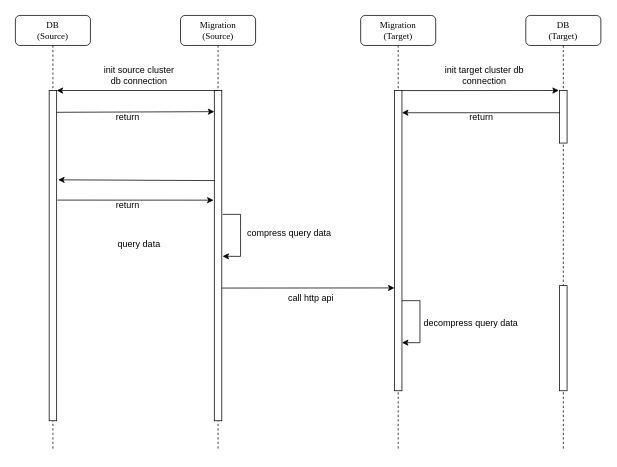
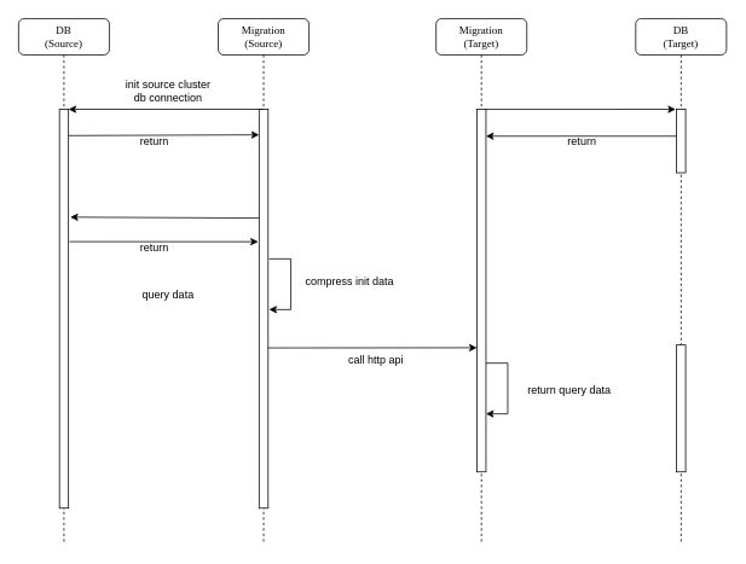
  <mxCell id="0" />
  <mxCell id="1" parent="0" />
  <mxCell id="2" value="Migration&lt;br&gt;(Target)" style="shape=umlLifeline;perimeter=lifelinePerimeter;whiteSpace=wrap;html=1;container=1;collapsible=0;recursiveResize=0;outlineConnect=0;rounded=1;shadow=0;comic=0;labelBackgroundColor=none;strokeWidth=1;fontFamily=Verdana;fontSize=12;align=center;" parent="1" vertex="1"><mxGeometry x="480" y="20" width="100" height="580" as="geometry" /></mxCell>
  <mxCell id="3" value="" style="html=1;points=[];perimeter=orthogonalPerimeter;rounded=0;shadow=0;comic=0;labelBackgroundColor=none;strokeWidth=1;fontFamily=Verdana;fontSize=12;align=center;" parent="2" vertex="1"><mxGeometry x="45" y="100" width="10" height="400" as="geometry" /></mxCell>
  <mxCell id="4" value="DB&lt;br&gt;(Source)" style="shape=umlLifeline;perimeter=lifelinePerimeter;whiteSpace=wrap;html=1;container=1;collapsible=0;recursiveResize=0;outlineConnect=0;rounded=1;shadow=0;comic=0;labelBackgroundColor=none;strokeWidth=1;fontFamily=Verdana;fontSize=12;align=center;" parent="1" vertex="1"><mxGeometry x="20" y="20" width="100" height="580" as="geometry" /></mxCell>
  <mxCell id="5" value="" style="html=1;points=[];perimeter=orthogonalPerimeter;rounded=0;shadow=0;comic=0;labelBackgroundColor=none;strokeWidth=1;fontFamily=Verdana;fontSize=12;align=center;" parent="4" vertex="1"><mxGeometry x="45" y="100" width="10" height="440" as="geometry" /></mxCell>
  <mxCell id="6" value="DB&lt;br&gt;(Target)" style="shape=umlLifeline;perimeter=lifelinePerimeter;whiteSpace=wrap;html=1;container=1;collapsible=0;recursiveResize=0;outlineConnect=0;rounded=1;shadow=0;comic=0;labelBackgroundColor=none;strokeWidth=1;fontFamily=Verdana;fontSize=12;align=center;" parent="1" vertex="1"><mxGeometry x="700" y="20" width="100" height="580" as="geometry" /></mxCell>
  <mxCell id="7" value="Migration&lt;br&gt;(Source)" style="shape=umlLifeline;perimeter=lifelinePerimeter;whiteSpace=wrap;html=1;container=1;collapsible=0;recursiveResize=0;outlineConnect=0;rounded=1;shadow=0;comic=0;labelBackgroundColor=none;strokeWidth=1;fontFamily=Verdana;fontSize=12;align=center;" parent="1" vertex="1"><mxGeometry x="240" y="20" width="100" height="580" as="geometry" /></mxCell>
  <mxCell id="8" value="" style="html=1;points=[];perimeter=orthogonalPerimeter;rounded=0;shadow=0;comic=0;labelBackgroundColor=none;strokeWidth=1;fontFamily=Verdana;fontSize=12;align=center;" parent="7" vertex="1"><mxGeometry x="45" y="100" width="10" height="440" as="geometry" /></mxCell>
  <mxCell id="9" value="" style="endArrow=classic;html=1;exitX=1.1;exitY=0.375;exitDx=0;exitDy=0;exitPerimeter=0;entryX=1.1;entryY=0.502;entryDx=0;entryDy=0;entryPerimeter=0;rounded=0;" edge="1" parent="7" source="8" target="8"><mxGeometry width="50" height="50" relative="1" as="geometry"><mxPoint x="150" y="340" as="sourcePoint" /><mxPoint x="170" y="420" as="targetPoint" /><Array as="points"><mxPoint x="80" y="265" /><mxPoint x="80" y="321" /></Array></mxGeometry></mxCell>
  <mxCell id="10" value="" style="html=1;points=[];perimeter=orthogonalPerimeter;rounded=0;shadow=0;comic=0;labelBackgroundColor=none;strokeWidth=1;fontFamily=Verdana;fontSize=12;align=center;" parent="1" vertex="1"><mxGeometry x="745" y="120" width="10" height="70" as="geometry" /></mxCell>
  <mxCell id="11" value="" style="html=1;points=[];perimeter=orthogonalPerimeter;rounded=0;shadow=0;comic=0;labelBackgroundColor=none;strokeWidth=1;fontFamily=Verdana;fontSize=12;align=center;" parent="1" vertex="1"><mxGeometry x="745" y="380" width="10" height="140" as="geometry" /></mxCell>
  <mxCell id="12" value="init source cluster db connection" style="text;html=1;strokeColor=none;fillColor=none;align=center;verticalAlign=middle;whiteSpace=wrap;rounded=0;" vertex="1" parent="1"><mxGeometry x="130" y="90" width="110" height="20" as="geometry" /></mxCell>
  <mxCell id="13" value="" style="endArrow=classic;html=1;exitX=0.5;exitY=0;exitDx=0;exitDy=0;exitPerimeter=0;" edge="1" parent="1" source="8"><mxGeometry width="50" height="50" relative="1" as="geometry"><mxPoint x="282" y="121" as="sourcePoint" /><mxPoint x="75" y="120" as="targetPoint" /></mxGeometry></mxCell>
  <mxCell id="14" value="" style="endArrow=classic;html=1;exitX=1;exitY=0.066;exitDx=0;exitDy=0;exitPerimeter=0;entryX=0;entryY=0.064;entryDx=0;entryDy=0;entryPerimeter=0;" edge="1" parent="1" source="5" target="8"><mxGeometry width="50" height="50" relative="1" as="geometry"><mxPoint x="-100" y="240" as="sourcePoint" /><mxPoint x="280" y="149" as="targetPoint" /></mxGeometry></mxCell>
  <mxCell id="15" value="" style="endArrow=classic;html=1;exitX=1;exitY=0.009;exitDx=0;exitDy=0;exitPerimeter=0;entryX=-0.1;entryY=0;entryDx=0;entryDy=0;entryPerimeter=0;" edge="1" parent="1" target="10"><mxGeometry width="50" height="50" relative="1" as="geometry"><mxPoint x="535" y="120.07" as="sourcePoint" /><mxPoint x="740" y="120" as="targetPoint" /></mxGeometry></mxCell>
- <mxCell id="16" value="init target cluster db connection" style="text;html=1;strokeColor=none;fillColor=none;align=center;verticalAlign=middle;whiteSpace=wrap;rounded=0;" vertex="1" parent="1"><mxGeometry x="590" y="90" width="110" height="20" as="geometry" /></mxCell>
  <mxCell id="17" value="" style="endArrow=classic;html=1;exitX=0;exitY=0.123;exitDx=0;exitDy=0;exitPerimeter=0;" edge="1" parent="1"><mxGeometry width="50" height="50" relative="1" as="geometry"><mxPoint x="745" y="149.61" as="sourcePoint" /><mxPoint x="535" y="149.61" as="targetPoint" /></mxGeometry></mxCell>
  <mxCell id="18" value="return" style="text;html=1;strokeColor=none;fillColor=none;align=center;verticalAlign=middle;whiteSpace=wrap;rounded=0;" vertex="1" parent="1"><mxGeometry x="150" y="146" width="40" height="20" as="geometry" /></mxCell>
  <mxCell id="19" value="return" style="text;html=1;strokeColor=none;fillColor=none;align=center;verticalAlign=middle;whiteSpace=wrap;rounded=0;" vertex="1" parent="1"><mxGeometry x="621" y="146" width="40" height="20" as="geometry" /></mxCell>
  <mxCell id="20" value="" style="endArrow=classic;html=1;" edge="1" parent="1"><mxGeometry width="50" height="50" relative="1" as="geometry"><mxPoint x="285" y="240" as="sourcePoint" /><mxPoint x="77" y="239" as="targetPoint" /></mxGeometry></mxCell>
  <mxCell id="21" value="query data" style="text;html=1;strokeColor=none;fillColor=none;align=center;verticalAlign=middle;whiteSpace=wrap;rounded=0;" vertex="1" parent="1"><mxGeometry x="150" y="315" width="70" height="20" as="geometry" /></mxCell>
  <mxCell id="22" value="" style="endArrow=classic;html=1;entryX=0;entryY=0.332;entryDx=0;entryDy=0;entryPerimeter=0;" edge="1" parent="1"><mxGeometry width="50" height="50" relative="1" as="geometry"><mxPoint x="76" y="266" as="sourcePoint" /><mxPoint x="284" y="266.08" as="targetPoint" /></mxGeometry></mxCell>
  <mxCell id="23" value="return" style="text;html=1;strokeColor=none;fillColor=none;align=center;verticalAlign=middle;whiteSpace=wrap;rounded=0;" vertex="1" parent="1"><mxGeometry x="150" y="263" width="40" height="20" as="geometry" /></mxCell>
- <mxCell id="24" value="compress query data" style="text;html=1;strokeColor=none;fillColor=none;align=center;verticalAlign=middle;whiteSpace=wrap;rounded=0;" vertex="1" parent="1"><mxGeometry x="320" y="300" width="130" height="20" as="geometry" /></mxCell>
+ <mxCell id="24" value="compress init data" style="text;html=1;strokeColor=none;fillColor=none;align=center;verticalAlign=middle;whiteSpace=wrap;rounded=0;" vertex="1" parent="1"><mxGeometry x="320" y="300" width="130" height="20" as="geometry" /></mxCell>
  <mxCell id="25" value="" style="endArrow=classic;html=1;exitX=0.9;exitY=0.63;exitDx=0;exitDy=0;exitPerimeter=0;" edge="1" parent="1"><mxGeometry width="50" height="50" relative="1" as="geometry"><mxPoint x="295" y="383.2" as="sourcePoint" /><mxPoint x="525" y="383" as="targetPoint" /></mxGeometry></mxCell>
  <mxCell id="26" value="call http api" style="text;html=1;strokeColor=none;fillColor=none;align=center;verticalAlign=middle;whiteSpace=wrap;rounded=0;" vertex="1" parent="1"><mxGeometry x="374" y="387" width="80" height="20" as="geometry" /></mxCell>
  <mxCell id="27" value="" style="endArrow=classic;html=1;exitX=1.1;exitY=0.375;exitDx=0;exitDy=0;exitPerimeter=0;entryX=1.1;entryY=0.502;entryDx=0;entryDy=0;entryPerimeter=0;rounded=0;" edge="1" parent="1"><mxGeometry width="50" height="50" relative="1" as="geometry"><mxPoint x="535" y="400" as="sourcePoint" /><mxPoint x="535" y="455.88" as="targetPoint" /><Array as="points"><mxPoint x="559" y="400" /><mxPoint x="559" y="456" /></Array></mxGeometry></mxCell>
- <mxCell id="28" value="decompress query data" style="text;html=1;strokeColor=none;fillColor=none;align=center;verticalAlign=middle;whiteSpace=wrap;rounded=0;" vertex="1" parent="1"><mxGeometry x="562" y="420" width="130" height="20" as="geometry" /></mxCell>
+ <mxCell id="28" value="return query data" style="text;html=1;strokeColor=none;fillColor=none;align=center;verticalAlign=middle;whiteSpace=wrap;rounded=0;" vertex="1" parent="1"><mxGeometry x="562" y="420" width="130" height="20" as="geometry" /></mxCell>
